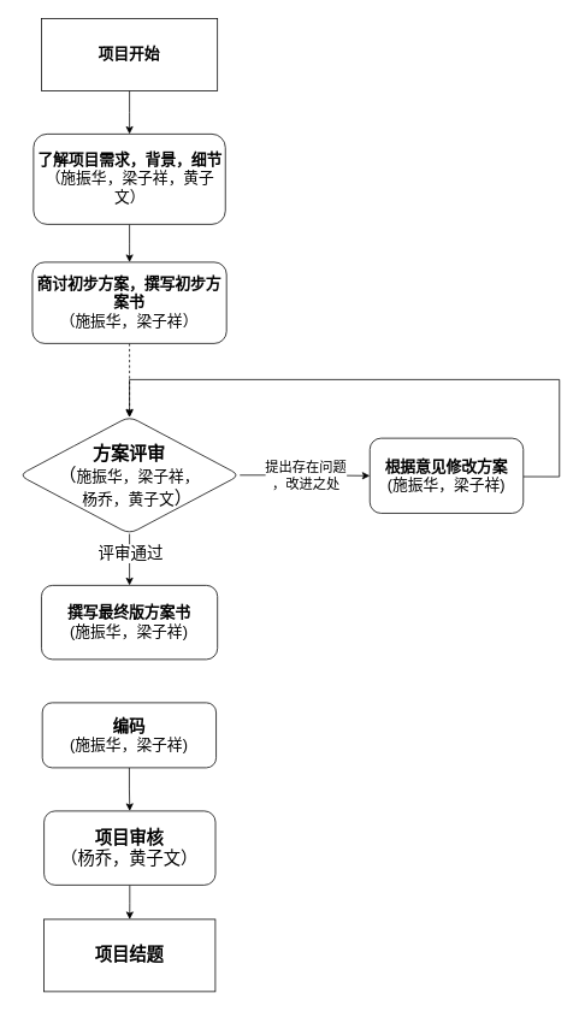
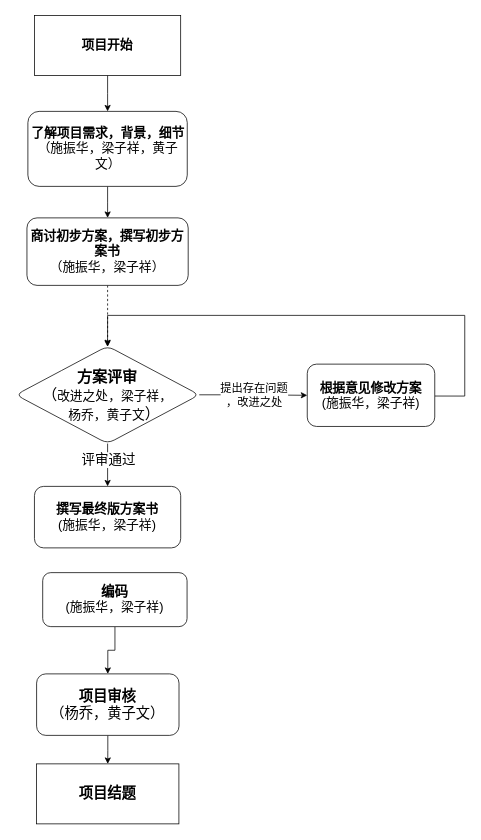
  <mxCell id="0" />
  <mxCell id="1" parent="0" />
  <mxCell id="2" value="" style="edgeStyle=orthogonalEdgeStyle;rounded=0;orthogonalLoop=1;jettySize=auto;html=1;" edge="1" parent="1" source="3" target="5"><mxGeometry relative="1" as="geometry" /></mxCell>
  <mxCell id="3" value="&lt;font style=&quot;font-size: 17px;&quot;&gt;&lt;b&gt;项目开始&lt;/b&gt;&lt;/font&gt;" style="rounded=0;whiteSpace=wrap;html=1;" vertex="1" parent="1"><mxGeometry x="45.25" y="20" width="195" height="80" as="geometry" /></mxCell>
  <mxCell id="4" value="" style="edgeStyle=orthogonalEdgeStyle;rounded=0;orthogonalLoop=1;jettySize=auto;html=1;" edge="1" parent="1" source="5" target="7"><mxGeometry relative="1" as="geometry" /></mxCell>
  <mxCell id="5" value="&lt;span style=&quot;font-size: 17px;&quot;&gt;&lt;b&gt;了解项目需求，背景，细节&lt;/b&gt;&lt;/span&gt;&lt;div&gt;&lt;span style=&quot;font-size: 17px;&quot;&gt;（施振华&lt;/span&gt;&lt;span style=&quot;font-size: 17px; background-color: initial;&quot;&gt;，&lt;/span&gt;&lt;span style=&quot;background-color: initial; font-size: 17px;&quot;&gt;梁子祥&lt;/span&gt;&lt;span style=&quot;background-color: initial; font-size: 17px;&quot;&gt;，黄子文）&lt;/span&gt;&lt;/div&gt;" style="rounded=1;whiteSpace=wrap;html=1;" vertex="1" parent="1"><mxGeometry x="36.5" y="148" width="212.5" height="100" as="geometry" /></mxCell>
  <mxCell id="6" value="" style="edgeStyle=orthogonalEdgeStyle;rounded=0;orthogonalLoop=1;jettySize=auto;html=1;dashed=1;" edge="1" parent="1" source="7" target="12"><mxGeometry relative="1" as="geometry" /></mxCell>
  <mxCell id="7" value="&lt;span style=&quot;font-size: 17px;&quot;&gt;&lt;b&gt;商讨初步方案，撰写初步方案书&lt;/b&gt;&lt;/span&gt;&lt;div&gt;&lt;span style=&quot;font-size: 17px;&quot;&gt;（&lt;/span&gt;&lt;span style=&quot;font-size: 17px; background-color: initial;&quot;&gt;施振华，&lt;/span&gt;&lt;span style=&quot;font-size: 17px; background-color: initial;&quot;&gt;梁子祥&lt;/span&gt;&lt;span style=&quot;background-color: initial; font-size: 17px;&quot;&gt;）&lt;/span&gt;&lt;/div&gt;" style="rounded=1;whiteSpace=wrap;html=1;" vertex="1" parent="1"><mxGeometry x="35.25" y="290" width="215" height="90" as="geometry" /></mxCell>
  <mxCell id="8" value="" style="edgeStyle=orthogonalEdgeStyle;rounded=0;orthogonalLoop=1;jettySize=auto;html=1;" edge="1" parent="1" source="12" target="13"><mxGeometry relative="1" as="geometry" /></mxCell>
  <mxCell id="9" value="&lt;font style=&quot;font-size: 18px;&quot;&gt;评审通过&lt;/font&gt;" style="edgeLabel;html=1;align=center;verticalAlign=middle;resizable=0;points=[];" vertex="1" connectable="0" parent="8"><mxGeometry x="-0.22" y="1" relative="1" as="geometry"><mxPoint as="offset" /></mxGeometry></mxCell>
  <mxCell id="10" value="" style="edgeStyle=orthogonalEdgeStyle;rounded=0;orthogonalLoop=1;jettySize=auto;html=1;" edge="1" parent="1" source="12" target="18"><mxGeometry relative="1" as="geometry" /></mxCell>
  <mxCell id="11" value="&lt;font style=&quot;font-size: 15px;&quot;&gt;提出存在问题&lt;/font&gt;&lt;div style=&quot;font-size: 15px;&quot;&gt;&lt;font style=&quot;font-size: 15px;&quot;&gt;，改进之处&lt;/font&gt;&lt;/div&gt;" style="edgeLabel;html=1;align=center;verticalAlign=middle;resizable=0;points=[];" vertex="1" connectable="0" parent="10"><mxGeometry x="-0.243" y="5" relative="1" as="geometry"><mxPoint x="17" y="5" as="offset" /></mxGeometry></mxCell>
- <mxCell id="12" value="&lt;font style=&quot;font-size: 20px;&quot;&gt;&lt;b&gt;方案评审&lt;/b&gt;&lt;/font&gt;&lt;div&gt;&lt;font style=&quot;font-size: 20px;&quot;&gt;（&lt;/font&gt;&lt;span style=&quot;font-size: 17px; background-color: initial;&quot;&gt;施振华&lt;/span&gt;&lt;span style=&quot;font-size: 17px; background-color: initial;&quot;&gt;，&lt;/span&gt;&lt;span style=&quot;background-color: initial; font-size: 17px;&quot;&gt;梁子祥&lt;/span&gt;&lt;span style=&quot;background-color: initial; font-size: 17px;&quot;&gt;，&lt;/span&gt;&lt;/div&gt;&lt;div&gt;&lt;span style=&quot;font-size: 17px; background-color: initial;&quot;&gt;&amp;nbsp; &amp;nbsp; 杨乔&lt;/span&gt;&lt;span style=&quot;font-size: 17px; background-color: initial;&quot;&gt;，&lt;/span&gt;&lt;span style=&quot;background-color: initial; font-size: 17px;&quot;&gt;黄子文&lt;/span&gt;&lt;span style=&quot;background-color: initial; font-size: 20px;&quot;&gt;）&lt;/span&gt;&lt;/div&gt;" style="rhombus;whiteSpace=wrap;html=1;rounded=1;" vertex="1" parent="1"><mxGeometry x="20.41" y="460.94" width="244.69" height="130" as="geometry" /></mxCell>
+ <mxCell id="12" value="&lt;font style=&quot;font-size: 20px;&quot;&gt;&lt;b&gt;方案评审&lt;/b&gt;&lt;/font&gt;&lt;div&gt;&lt;font style=&quot;font-size: 20px;&quot;&gt;（&lt;/font&gt;&lt;span style=&quot;font-size: 17px; background-color: initial;&quot;&gt;改进之处&lt;/span&gt;&lt;span style=&quot;font-size: 17px; background-color: initial;&quot;&gt;，&lt;/span&gt;&lt;span style=&quot;background-color: initial; font-size: 17px;&quot;&gt;梁子祥&lt;/span&gt;&lt;span style=&quot;background-color: initial; font-size: 17px;&quot;&gt;，&lt;/span&gt;&lt;/div&gt;&lt;div&gt;&lt;span style=&quot;font-size: 17px; background-color: initial;&quot;&gt;&amp;nbsp; &amp;nbsp; 杨乔&lt;/span&gt;&lt;span style=&quot;font-size: 17px; background-color: initial;&quot;&gt;，&lt;/span&gt;&lt;span style=&quot;background-color: initial; font-size: 17px;&quot;&gt;黄子文&lt;/span&gt;&lt;span style=&quot;background-color: initial; font-size: 20px;&quot;&gt;）&lt;/span&gt;&lt;/div&gt;" style="rhombus;whiteSpace=wrap;html=1;rounded=1;" vertex="1" parent="1"><mxGeometry x="20.41" y="460.94" width="244.69" height="130" as="geometry" /></mxCell>
  <mxCell id="13" value="&lt;font style=&quot;font-size: 17px;&quot;&gt;&lt;b&gt;撰写最终版方案书&lt;/b&gt;&lt;/font&gt;&lt;div&gt;&lt;font style=&quot;font-size: 17px;&quot;&gt;(施振华&lt;/font&gt;&lt;span style=&quot;font-size: 17px; background-color: initial;&quot;&gt;，&lt;/span&gt;&lt;span style=&quot;font-size: 17px; background-color: initial;&quot;&gt;梁子祥&lt;/span&gt;&lt;span style=&quot;background-color: initial; font-size: 17px;&quot;&gt;)&lt;/span&gt;&lt;/div&gt;" style="whiteSpace=wrap;html=1;rounded=1;" vertex="1" parent="1"><mxGeometry x="45.26" y="648" width="195" height="82" as="geometry" /></mxCell>
  <mxCell id="14" value="" style="edgeStyle=orthogonalEdgeStyle;rounded=0;orthogonalLoop=1;jettySize=auto;html=1;entryX=0.5;entryY=0;entryDx=0;entryDy=0;" edge="1" parent="1" source="15" target="20"><mxGeometry relative="1" as="geometry"><mxPoint x="124" y="888" as="targetPoint" /></mxGeometry></mxCell>
- <mxCell id="15" value="&lt;font style=&quot;font-size: 18px;&quot;&gt;&lt;b&gt;编码&lt;/b&gt;&lt;/font&gt;&lt;div&gt;&lt;font style=&quot;font-size: 17px;&quot;&gt;(施振华&lt;/font&gt;&lt;span style=&quot;background-color: initial; font-size: 17px;&quot;&gt;，&lt;/span&gt;&lt;span style=&quot;background-color: initial; font-size: 17px;&quot;&gt;梁子祥&lt;/span&gt;&lt;span style=&quot;background-color: initial; font-size: 17px;&quot;&gt;)&lt;/span&gt;&lt;br&gt;&lt;/div&gt;" style="whiteSpace=wrap;html=1;rounded=1;" vertex="1" parent="1"><mxGeometry x="46.25" y="778" width="192.5" height="72" as="geometry" /></mxCell>
+ <mxCell id="15" value="&lt;font style=&quot;font-size: 18px;&quot;&gt;&lt;b&gt;编码&lt;/b&gt;&lt;/font&gt;&lt;div&gt;&lt;font style=&quot;font-size: 17px;&quot;&gt;(施振华&lt;/font&gt;&lt;span style=&quot;background-color: initial; font-size: 17px;&quot;&gt;，&lt;/span&gt;&lt;span style=&quot;background-color: initial; font-size: 17px;&quot;&gt;梁子祥&lt;/span&gt;&lt;span style=&quot;background-color: initial; font-size: 17px;&quot;&gt;)&lt;/span&gt;&lt;br&gt;&lt;/div&gt;" style="whiteSpace=wrap;html=1;rounded=1;" vertex="1" parent="1"><mxGeometry x="56.25" y="763" width="192.5" height="72" as="geometry" /></mxCell>
  <mxCell id="16" value="&lt;font style=&quot;font-size: 19px;&quot;&gt;&lt;b&gt;项目结题&lt;/b&gt;&lt;/font&gt;" style="whiteSpace=wrap;html=1;rounded=0;" vertex="1" parent="1"><mxGeometry x="48.13" y="1018" width="189.75" height="80" as="geometry" /></mxCell>
  <mxCell id="17" style="edgeStyle=orthogonalEdgeStyle;rounded=0;orthogonalLoop=1;jettySize=auto;html=1;entryX=0.5;entryY=0;entryDx=0;entryDy=0;exitX=1;exitY=0.5;exitDx=0;exitDy=0;" edge="1" parent="1"><mxGeometry relative="1" as="geometry"><mxPoint x="142.755" y="461.94" as="targetPoint" /><mxPoint x="579" y="527.56" as="sourcePoint" /><Array as="points"><mxPoint x="619" y="528" /><mxPoint x="619" y="420" /><mxPoint x="143" y="420" /></Array></mxGeometry></mxCell>
  <mxCell id="18" value="&lt;font style=&quot;font-size: 17px;&quot;&gt;&lt;b&gt;根据意见修改方案&lt;/b&gt;&lt;/font&gt;&lt;div&gt;&lt;font style=&quot;font-size: 17px;&quot;&gt;(施振华&lt;span style=&quot;background-color: initial;&quot;&gt;，&lt;/span&gt;&lt;span style=&quot;background-color: initial;&quot;&gt;梁子祥&lt;/span&gt;&lt;span style=&quot;background-color: initial;&quot;&gt;)&lt;/span&gt;&lt;br&gt;&lt;/font&gt;&lt;/div&gt;" style="whiteSpace=wrap;html=1;rounded=1;" vertex="1" parent="1"><mxGeometry x="409" y="485" width="170" height="83.12" as="geometry" /></mxCell>
  <mxCell id="19" value="" style="edgeStyle=orthogonalEdgeStyle;rounded=0;orthogonalLoop=1;jettySize=auto;html=1;" edge="1" parent="1" source="20" target="16"><mxGeometry relative="1" as="geometry" /></mxCell>
  <mxCell id="20" value="&lt;font style=&quot;font-size: 19px;&quot;&gt;&lt;b&gt;项目审核&lt;/b&gt;&lt;/font&gt;&lt;div&gt;&lt;font style=&quot;font-size: 19px;&quot;&gt;（杨乔，黄子文）&lt;/font&gt;&lt;/div&gt;" style="rounded=1;whiteSpace=wrap;html=1;" vertex="1" parent="1"><mxGeometry x="48.13" y="898" width="189.87" height="82" as="geometry" /></mxCell>
